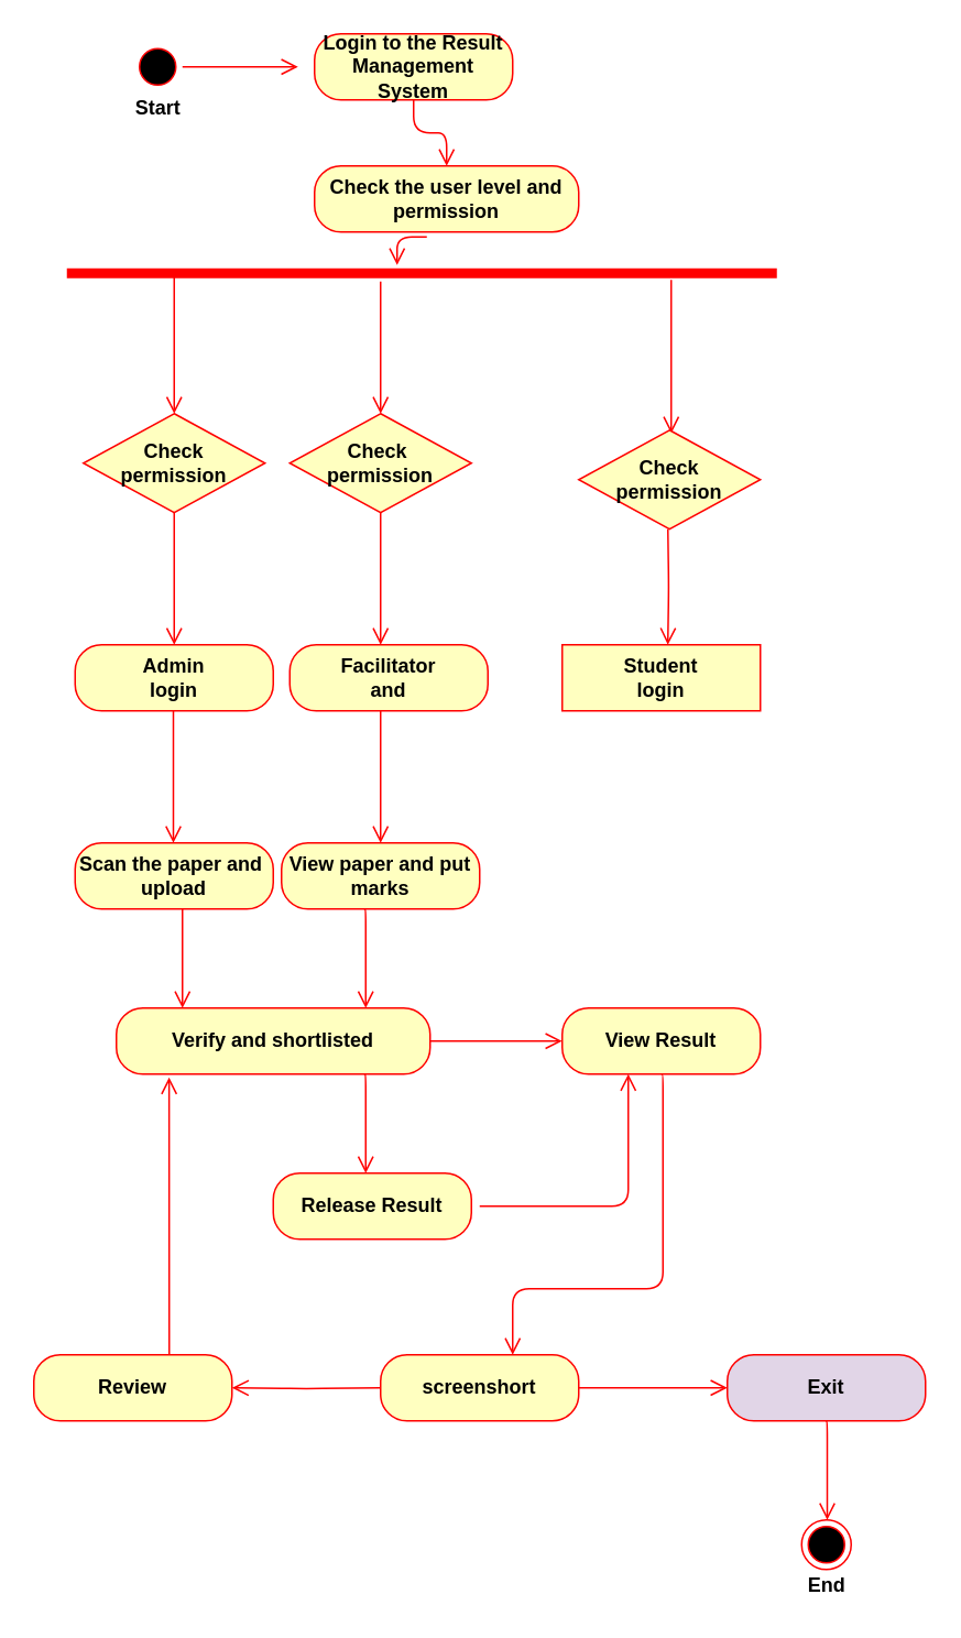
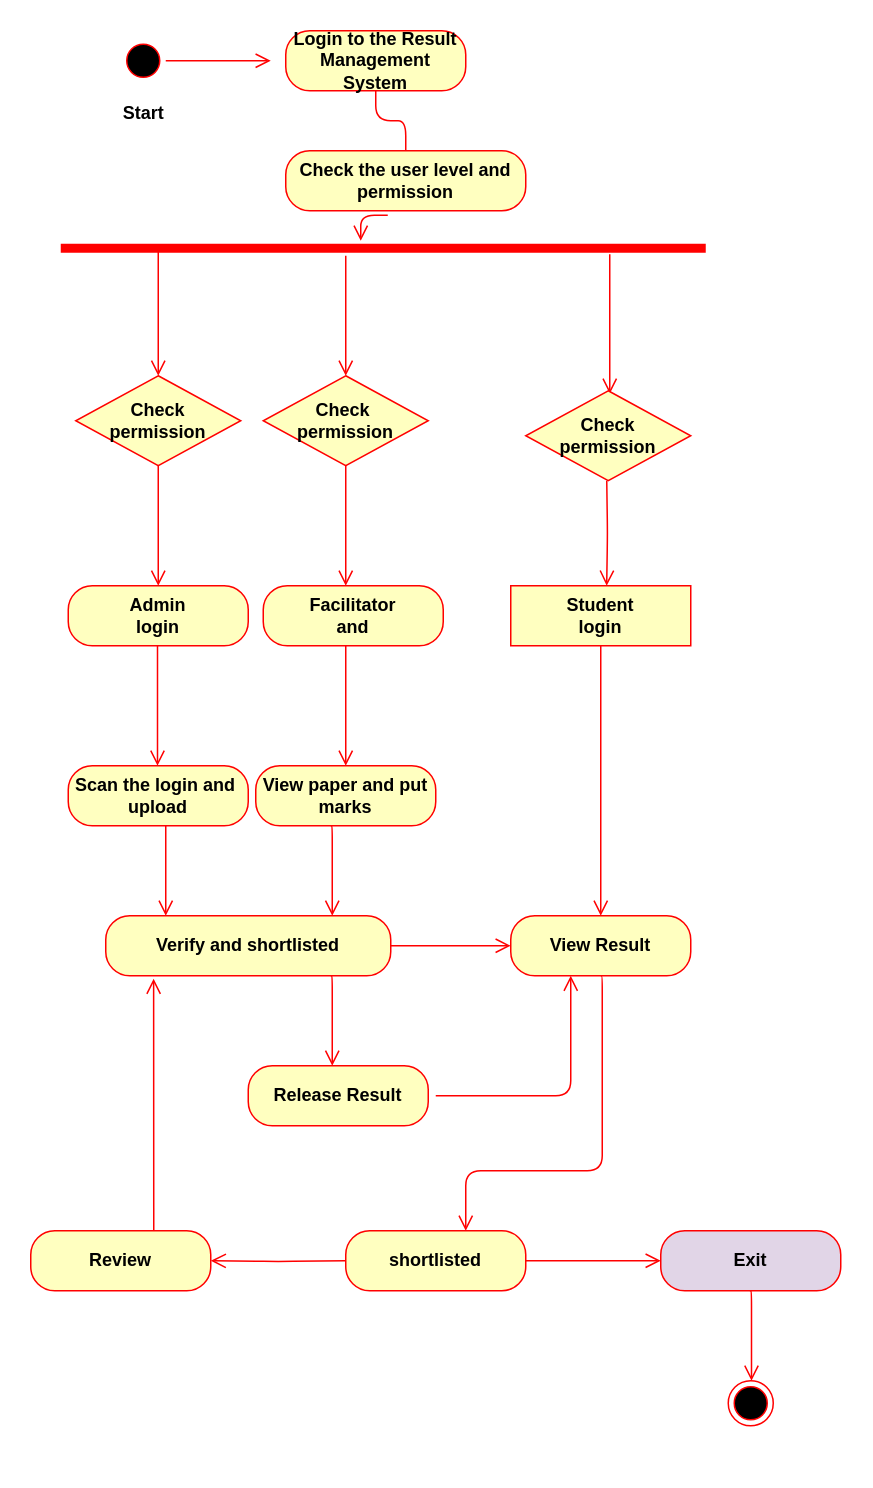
  <mxCell id="0" />
  <mxCell id="1" parent="0" />
  <mxCell id="2" value="" style="ellipse;html=1;shape=startState;fillColor=#000000;strokeColor=#ff0000;fontStyle=1" vertex="1" parent="1"><mxGeometry x="80" y="25" width="30" height="30" as="geometry" /></mxCell>
  <mxCell id="3" value="" style="edgeStyle=orthogonalEdgeStyle;html=1;verticalAlign=bottom;endArrow=open;endSize=8;strokeColor=#ff0000;fontStyle=1" edge="1" parent="1"><mxGeometry relative="1" as="geometry"><mxPoint x="180" y="40" as="targetPoint" /><mxPoint x="110" y="40" as="sourcePoint" /><Array as="points"><mxPoint x="120" y="40" /><mxPoint x="120" y="40" /></Array></mxGeometry></mxCell>
  <mxCell id="4" value="Login to the Result&lt;br&gt;Management System" style="rounded=1;whiteSpace=wrap;html=1;arcSize=40;fontColor=#000000;fillColor=#ffffc0;strokeColor=#ff0000;fontStyle=1" vertex="1" parent="1"><mxGeometry x="190" y="20" width="120" height="40" as="geometry" /></mxCell>
- <mxCell id="5" value="" style="edgeStyle=orthogonalEdgeStyle;html=1;verticalAlign=bottom;endArrow=open;endSize=8;strokeColor=#ff0000;entryX=0.5;entryY=0;entryDx=0;entryDy=0;fontStyle=1" edge="1" source="4" parent="1" target="7"><mxGeometry relative="1" as="geometry"><mxPoint x="250" y="90" as="targetPoint" /></mxGeometry></mxCell>
- <mxCell id="6" value="&lt;span&gt;Start&lt;/span&gt;" style="text;html=1;align=center;verticalAlign=middle;resizable=0;points=[];autosize=1;fontStyle=1" vertex="1" parent="1"><mxGeometry x="75" y="55" width="40" height="20" as="geometry" /></mxCell>
+ <mxCell id="5" value="" style="edgeStyle=orthogonalEdgeStyle;html=1;verticalAlign=bottom;endArrow=none;endSize=8;strokeColor=#ff0000;entryX=0.5;entryY=0;entryDx=0;entryDy=0;fontStyle=1;" edge="1" source="4" parent="1" target="7"><mxGeometry relative="1" as="geometry"><mxPoint x="250" y="90" as="targetPoint" /></mxGeometry></mxCell>
+ <mxCell id="6" value="&lt;span&gt;Start&lt;/span&gt;" style="text;html=1;align=center;verticalAlign=middle;resizable=0;points=[];autosize=1;fontStyle=1" vertex="1" parent="1"><mxGeometry x="75" y="65" width="40" height="20" as="geometry" /></mxCell>
  <mxCell id="7" value="Check the user level and permission" style="rounded=1;whiteSpace=wrap;html=1;arcSize=40;fontColor=#000000;fillColor=#ffffc0;strokeColor=#ff0000;fontStyle=1" vertex="1" parent="1"><mxGeometry x="190" y="100" width="160" height="40" as="geometry" /></mxCell>
  <mxCell id="8" value="" style="shape=line;html=1;strokeWidth=6;strokeColor=#ff0000;fontStyle=1" vertex="1" parent="1"><mxGeometry x="40" y="160" width="430" height="10" as="geometry" /></mxCell>
  <mxCell id="9" value="" style="edgeStyle=orthogonalEdgeStyle;html=1;verticalAlign=bottom;endArrow=open;endSize=8;strokeColor=#ff0000;entryX=0.5;entryY=0;entryDx=0;entryDy=0;fontStyle=1" edge="1" source="8" parent="1" target="12"><mxGeometry relative="1" as="geometry"><mxPoint x="230" y="240" as="targetPoint" /><Array as="points"><mxPoint x="230" y="190" /><mxPoint x="230" y="190" /></Array></mxGeometry></mxCell>
  <mxCell id="10" value="" style="edgeStyle=orthogonalEdgeStyle;html=1;verticalAlign=bottom;endArrow=open;endSize=8;strokeColor=#ff0000;exitX=0.85;exitY=0.9;exitDx=0;exitDy=0;exitPerimeter=0;fontStyle=1" edge="1" parent="1" source="8"><mxGeometry relative="1" as="geometry"><mxPoint x="406" y="262" as="targetPoint" /><mxPoint x="364.5" y="180" as="sourcePoint" /><Array as="points"><mxPoint x="406" y="262" /></Array></mxGeometry></mxCell>
  <mxCell id="11" value="" style="edgeStyle=orthogonalEdgeStyle;html=1;verticalAlign=bottom;endArrow=open;endSize=8;strokeColor=#ff0000;entryX=0.5;entryY=0;entryDx=0;entryDy=0;fontStyle=1" edge="1" parent="1" target="14"><mxGeometry relative="1" as="geometry"><mxPoint x="104.5" y="240" as="targetPoint" /><mxPoint x="105" y="170" as="sourcePoint" /><Array as="points"><mxPoint x="105" y="160" /><mxPoint x="105" y="160" /></Array></mxGeometry></mxCell>
  <mxCell id="12" value="Check&amp;nbsp;&lt;br&gt;permission" style="rhombus;whiteSpace=wrap;html=1;fillColor=#ffffc0;strokeColor=#ff0000;fontStyle=1" vertex="1" parent="1"><mxGeometry x="175" y="250" width="110" height="60" as="geometry" /></mxCell>
  <mxCell id="13" value="Check&lt;br&gt;permission" style="rhombus;whiteSpace=wrap;html=1;fillColor=#ffffc0;strokeColor=#ff0000;fontStyle=1" vertex="1" parent="1"><mxGeometry x="350" y="260" width="110" height="60" as="geometry" /></mxCell>
  <mxCell id="14" value="Check&lt;br&gt;permission" style="rhombus;whiteSpace=wrap;html=1;fillColor=#ffffc0;strokeColor=#ff0000;fontStyle=1" vertex="1" parent="1"><mxGeometry x="50" y="250" width="110" height="60" as="geometry" /></mxCell>
  <mxCell id="15" value="" style="edgeStyle=orthogonalEdgeStyle;html=1;verticalAlign=bottom;endArrow=open;endSize=8;strokeColor=#ff0000;fontStyle=1" edge="1" parent="1"><mxGeometry relative="1" as="geometry"><mxPoint x="105" y="390" as="targetPoint" /><mxPoint x="105" y="310" as="sourcePoint" /><Array as="points"><mxPoint x="104.5" y="310" /><mxPoint x="104.5" y="310" /></Array></mxGeometry></mxCell>
  <mxCell id="16" value="" style="edgeStyle=orthogonalEdgeStyle;html=1;verticalAlign=bottom;endArrow=open;endSize=8;strokeColor=#ff0000;fontStyle=1" edge="1" parent="1"><mxGeometry relative="1" as="geometry"><mxPoint x="230" y="390" as="targetPoint" /><mxPoint x="230" y="310" as="sourcePoint" /><Array as="points"><mxPoint x="229.5" y="310" /><mxPoint x="229.5" y="310" /></Array></mxGeometry></mxCell>
  <mxCell id="17" value="" style="edgeStyle=orthogonalEdgeStyle;html=1;verticalAlign=bottom;endArrow=open;endSize=8;strokeColor=#ff0000;entryX=0.533;entryY=0;entryDx=0;entryDy=0;entryPerimeter=0;fontStyle=1" edge="1" parent="1" target="20"><mxGeometry relative="1" as="geometry"><mxPoint x="404" y="380" as="targetPoint" /><mxPoint x="404" y="320" as="sourcePoint" /><Array as="points" /></mxGeometry></mxCell>
  <mxCell id="18" value="Admin&lt;br&gt;login" style="rounded=1;whiteSpace=wrap;html=1;arcSize=40;fontColor=#000000;fillColor=#ffffc0;strokeColor=#ff0000;fontStyle=1" vertex="1" parent="1"><mxGeometry x="45" y="390" width="120" height="40" as="geometry" /></mxCell>
  <mxCell id="19" value="Facilitator&lt;br&gt;and" style="rounded=1;whiteSpace=wrap;html=1;arcSize=40;fontColor=#000000;fillColor=#ffffc0;strokeColor=#ff0000;fontStyle=1" vertex="1" parent="1"><mxGeometry x="175" y="390" width="120" height="40" as="geometry" /></mxCell>
  <mxCell id="20" value="Student&lt;br&gt;login" style="whiteSpace=wrap;html=1;arcSize=40;fontColor=#000000;fillColor=#ffffc0;strokeColor=#ff0000;fontStyle=1;rounded=0;" vertex="1" parent="1"><mxGeometry x="340" y="390" width="120" height="40" as="geometry" /></mxCell>
  <mxCell id="21" value="" style="edgeStyle=orthogonalEdgeStyle;html=1;verticalAlign=bottom;endArrow=open;endSize=8;strokeColor=#ff0000;fontStyle=1" edge="1" parent="1"><mxGeometry relative="1" as="geometry"><mxPoint x="104.5" y="510" as="targetPoint" /><mxPoint x="104.5" y="430" as="sourcePoint" /><Array as="points"><mxPoint x="104" y="430" /><mxPoint x="104" y="430" /></Array></mxGeometry></mxCell>
  <mxCell id="22" value="" style="edgeStyle=orthogonalEdgeStyle;html=1;verticalAlign=bottom;endArrow=open;endSize=8;strokeColor=#ff0000;fontStyle=1" edge="1" parent="1"><mxGeometry relative="1" as="geometry"><mxPoint x="230" y="510" as="targetPoint" /><mxPoint x="230" y="430" as="sourcePoint" /><Array as="points"><mxPoint x="229.5" y="430" /><mxPoint x="229.5" y="430" /></Array></mxGeometry></mxCell>
- <mxCell id="24" value="Scan the paper and&amp;nbsp;&lt;br&gt;upload" style="rounded=1;whiteSpace=wrap;html=1;arcSize=40;fontColor=#000000;fillColor=#ffffc0;strokeColor=#ff0000;fontStyle=1" vertex="1" parent="1"><mxGeometry x="45" y="510" width="120" height="40" as="geometry" /></mxCell>
+ <mxCell id="23" value="" style="edgeStyle=orthogonalEdgeStyle;html=1;verticalAlign=bottom;endArrow=open;endSize=8;strokeColor=#ff0000;entryX=0.5;entryY=0;entryDx=0;entryDy=0;exitX=0.5;exitY=1;exitDx=0;exitDy=0;fontStyle=1" edge="1" parent="1" source="20" target="27"><mxGeometry relative="1" as="geometry"><mxPoint x="365" y="600" as="targetPoint" /><mxPoint x="364.5" y="430" as="sourcePoint" /><Array as="points" /></mxGeometry></mxCell>
+ <mxCell id="24" value="Scan the login and&amp;nbsp;&lt;br&gt;upload" style="rounded=1;whiteSpace=wrap;html=1;arcSize=40;fontColor=#000000;fillColor=#ffffc0;strokeColor=#ff0000;fontStyle=1" vertex="1" parent="1"><mxGeometry x="45" y="510" width="120" height="40" as="geometry" /></mxCell>
  <mxCell id="25" value="View paper and put&lt;br&gt;marks" style="rounded=1;whiteSpace=wrap;html=1;arcSize=40;fontColor=#000000;fillColor=#ffffc0;strokeColor=#ff0000;fontStyle=1" vertex="1" parent="1"><mxGeometry x="170" y="510" width="120" height="40" as="geometry" /></mxCell>
  <mxCell id="26" value="Verify and shortlisted" style="rounded=1;whiteSpace=wrap;html=1;arcSize=40;fontColor=#000000;fillColor=#ffffc0;strokeColor=#ff0000;fontStyle=1" vertex="1" parent="1"><mxGeometry x="70" y="610" width="190" height="40" as="geometry" /></mxCell>
  <mxCell id="27" value="View Result" style="rounded=1;whiteSpace=wrap;html=1;arcSize=40;fontColor=#000000;fillColor=#ffffc0;strokeColor=#ff0000;fontStyle=1" vertex="1" parent="1"><mxGeometry x="340" y="610" width="120" height="40" as="geometry" /></mxCell>
  <mxCell id="28" value="" style="edgeStyle=orthogonalEdgeStyle;html=1;verticalAlign=bottom;endArrow=open;endSize=8;strokeColor=#ff0000;fontStyle=1" edge="1" parent="1"><mxGeometry relative="1" as="geometry"><mxPoint x="110" y="610" as="targetPoint" /><mxPoint x="109.5" y="550" as="sourcePoint" /><Array as="points"><mxPoint x="109" y="550" /><mxPoint x="109" y="550" /></Array></mxGeometry></mxCell>
  <mxCell id="29" value="" style="edgeStyle=orthogonalEdgeStyle;html=1;verticalAlign=bottom;endArrow=open;endSize=8;strokeColor=#ff0000;fontStyle=1" edge="1" parent="1"><mxGeometry relative="1" as="geometry"><mxPoint x="221" y="610" as="targetPoint" /><mxPoint x="221" y="550" as="sourcePoint" /><Array as="points"><mxPoint x="220" y="550" /><mxPoint x="220" y="550" /></Array></mxGeometry></mxCell>
  <mxCell id="30" value="" style="edgeStyle=orthogonalEdgeStyle;html=1;verticalAlign=bottom;endArrow=open;endSize=8;strokeColor=#ff0000;fontStyle=1" edge="1" parent="1"><mxGeometry relative="1" as="geometry"><mxPoint x="340" y="630" as="targetPoint" /><mxPoint x="260" y="630" as="sourcePoint" /><Array as="points" /></mxGeometry></mxCell>
  <mxCell id="31" value="" style="edgeStyle=orthogonalEdgeStyle;html=1;verticalAlign=bottom;endArrow=open;endSize=8;strokeColor=#ff0000;fontStyle=1" edge="1" parent="1"><mxGeometry relative="1" as="geometry"><mxPoint x="221" y="710" as="targetPoint" /><mxPoint x="221" y="650" as="sourcePoint" /><Array as="points"><mxPoint x="220" y="650" /><mxPoint x="220" y="650" /></Array></mxGeometry></mxCell>
  <mxCell id="32" value="Release Result" style="rounded=1;whiteSpace=wrap;html=1;arcSize=40;fontColor=#000000;fillColor=#ffffc0;strokeColor=#ff0000;fontStyle=1" vertex="1" parent="1"><mxGeometry x="165" y="710" width="120" height="40" as="geometry" /></mxCell>
- <mxCell id="33" value="screenshort" style="rounded=1;whiteSpace=wrap;html=1;arcSize=40;fontColor=#000000;fillColor=#ffffc0;strokeColor=#ff0000;fontStyle=1" vertex="1" parent="1"><mxGeometry x="230" y="820" width="120" height="40" as="geometry" /></mxCell>
+ <mxCell id="33" value="shortlisted" style="rounded=1;whiteSpace=wrap;html=1;arcSize=40;fontColor=#000000;fillColor=#ffffc0;strokeColor=#ff0000;fontStyle=1" vertex="1" parent="1"><mxGeometry x="230" y="820" width="120" height="40" as="geometry" /></mxCell>
  <mxCell id="34" value="Review" style="rounded=1;whiteSpace=wrap;html=1;arcSize=40;fontColor=#000000;fillColor=#ffffc0;strokeColor=#ff0000;fontStyle=1" vertex="1" parent="1"><mxGeometry x="20" y="820" width="120" height="40" as="geometry" /></mxCell>
  <mxCell id="35" value="Exit" style="rounded=1;whiteSpace=wrap;html=1;arcSize=40;fontColor=#000000;fillColor=#e1d5e7;strokeColor=#ff0000;fontStyle=1;" vertex="1" parent="1"><mxGeometry x="440" y="820" width="120" height="40" as="geometry" /></mxCell>
  <mxCell id="36" value="" style="edgeStyle=orthogonalEdgeStyle;html=1;verticalAlign=bottom;endArrow=open;endSize=8;strokeColor=#ff0000;fontStyle=1" edge="1" parent="1"><mxGeometry relative="1" as="geometry"><mxPoint x="380" y="650" as="targetPoint" /><mxPoint x="290" y="730" as="sourcePoint" /><Array as="points"><mxPoint x="380" y="730" /></Array></mxGeometry></mxCell>
  <mxCell id="37" value="" style="edgeStyle=orthogonalEdgeStyle;html=1;verticalAlign=bottom;endArrow=open;endSize=8;strokeColor=#ff0000;entryX=0.168;entryY=1.05;entryDx=0;entryDy=0;entryPerimeter=0;fontStyle=1" edge="1" parent="1" target="26"><mxGeometry relative="1" as="geometry"><mxPoint x="110" y="760" as="targetPoint" /><mxPoint x="102" y="820" as="sourcePoint" /><Array as="points"><mxPoint x="102" y="815" /></Array></mxGeometry></mxCell>
  <mxCell id="38" value="" style="edgeStyle=orthogonalEdgeStyle;html=1;verticalAlign=bottom;endArrow=open;endSize=8;strokeColor=#ff0000;fontStyle=1" edge="1" parent="1"><mxGeometry relative="1" as="geometry"><mxPoint x="440" y="840" as="targetPoint" /><mxPoint x="350" y="840" as="sourcePoint" /><Array as="points" /></mxGeometry></mxCell>
  <mxCell id="39" value="" style="edgeStyle=orthogonalEdgeStyle;html=1;verticalAlign=bottom;endArrow=open;endSize=8;strokeColor=#ff0000;exitX=0.5;exitY=1;exitDx=0;exitDy=0;fontStyle=1" edge="1" parent="1" source="27"><mxGeometry relative="1" as="geometry"><mxPoint x="310" y="820" as="targetPoint" /><mxPoint x="401" y="660" as="sourcePoint" /><Array as="points"><mxPoint x="401" y="650" /><mxPoint x="401" y="780" /><mxPoint x="310" y="780" /><mxPoint x="310" y="820" /></Array></mxGeometry></mxCell>
  <mxCell id="40" value="" style="edgeStyle=orthogonalEdgeStyle;html=1;verticalAlign=bottom;endArrow=open;endSize=8;strokeColor=#ff0000;fontStyle=1" edge="1" parent="1" target="34"><mxGeometry relative="1" as="geometry"><mxPoint x="130" y="920" as="targetPoint" /><mxPoint x="230" y="840" as="sourcePoint" /><Array as="points" /></mxGeometry></mxCell>
  <mxCell id="41" value="" style="ellipse;html=1;shape=endState;fillColor=#000000;strokeColor=#ff0000;fontStyle=1" vertex="1" parent="1"><mxGeometry x="485" y="920" width="30" height="30" as="geometry" /></mxCell>
  <mxCell id="42" value="" style="edgeStyle=orthogonalEdgeStyle;html=1;verticalAlign=bottom;endArrow=open;endSize=8;strokeColor=#ff0000;fontStyle=1" edge="1" parent="1"><mxGeometry relative="1" as="geometry"><mxPoint x="500.5" y="920" as="targetPoint" /><mxPoint x="500.5" y="860" as="sourcePoint" /><Array as="points"><mxPoint x="499.5" y="860" /><mxPoint x="499.5" y="860" /></Array></mxGeometry></mxCell>
- <mxCell id="43" value="End" style="text;html=1;align=center;verticalAlign=middle;resizable=0;points=[];autosize=1;fontStyle=1" vertex="1" parent="1"><mxGeometry x="480" y="950" width="40" height="20" as="geometry" /></mxCell>
  <mxCell id="44" value="" style="edgeStyle=orthogonalEdgeStyle;html=1;verticalAlign=bottom;endArrow=open;endSize=8;strokeColor=#ff0000;entryX=0.5;entryY=0;entryDx=0;entryDy=0;fontStyle=1;exitX=0.425;exitY=1.075;exitDx=0;exitDy=0;exitPerimeter=0;" edge="1" parent="1" source="7"><mxGeometry relative="1" as="geometry"><mxPoint x="240" y="160" as="targetPoint" /><mxPoint x="240" y="150" as="sourcePoint" /><Array as="points"><mxPoint x="240" y="143" /></Array></mxGeometry></mxCell>
